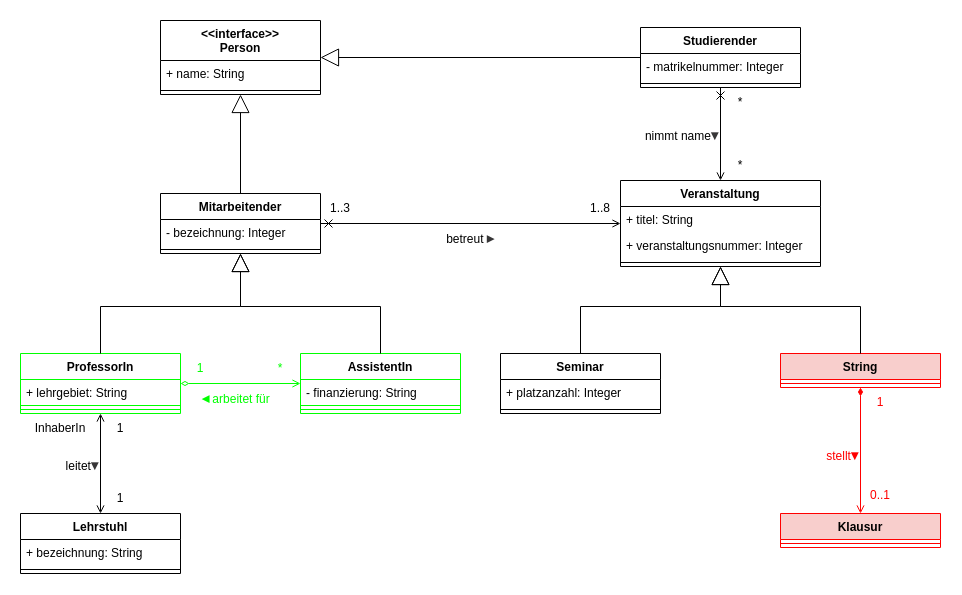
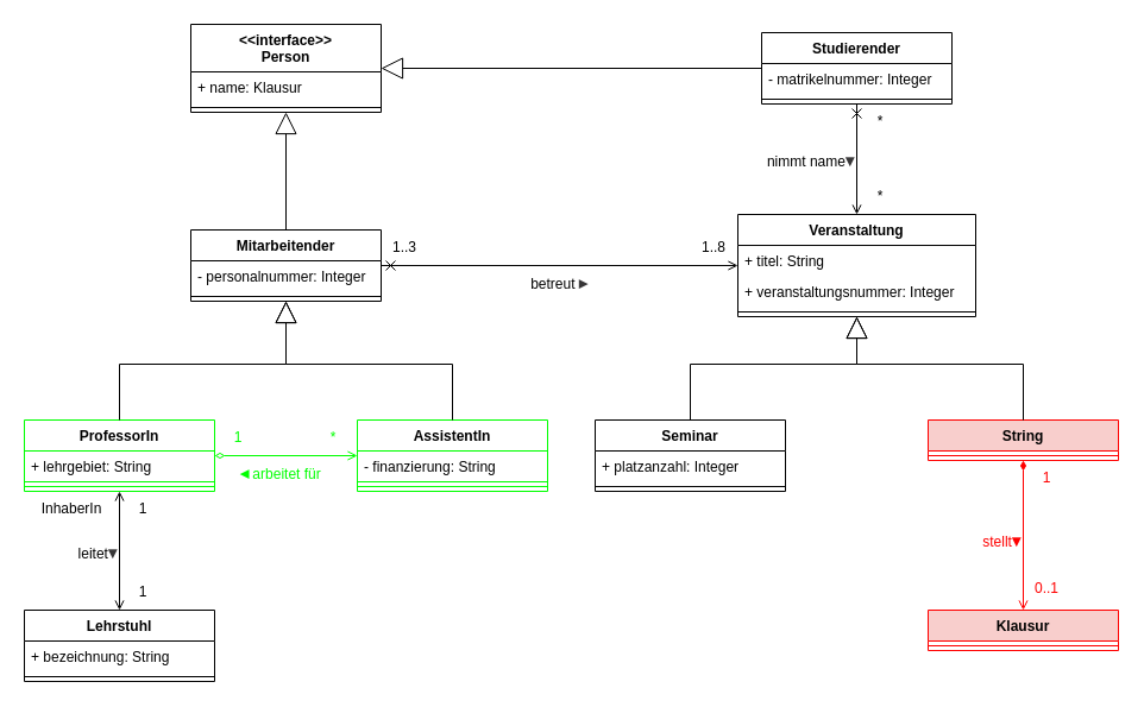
  <mxCell id="0" />
  <mxCell id="1" parent="0" />
  <mxCell id="2" value="1" style="text;html=1;strokeColor=none;fillColor=none;align=center;verticalAlign=middle;whiteSpace=wrap;rounded=0;fontStyle=0;fontColor=#00FF00;" parent="1" vertex="1"><mxGeometry x="170" y="353" width="60" height="30" as="geometry" /></mxCell>
  <mxCell id="3" value="*" style="text;html=1;strokeColor=none;fillColor=none;align=center;verticalAlign=middle;whiteSpace=wrap;rounded=0;fontStyle=0;fontColor=#00FF00;" parent="1" vertex="1"><mxGeometry x="250" y="353" width="60" height="30" as="geometry" /></mxCell>
  <mxCell id="4" value="&lt;&lt;interface&gt;&gt;&#10;Person" style="swimlane;fontStyle=1;align=center;verticalAlign=top;childLayout=stackLayout;horizontal=1;startSize=40;horizontalStack=0;resizeParent=1;resizeParentMax=0;resizeLast=0;collapsible=1;marginBottom=0;" parent="1" vertex="1"><mxGeometry x="160" y="20" width="160" height="74" as="geometry" /></mxCell>
- <mxCell id="5" value="+ name: String" style="text;strokeColor=none;fillColor=none;align=left;verticalAlign=top;spacingLeft=4;spacingRight=4;overflow=hidden;rotatable=0;points=[[0,0.5],[1,0.5]];portConstraint=eastwest;" parent="4" vertex="1"><mxGeometry y="40" width="160" height="26" as="geometry" /></mxCell>
+ <mxCell id="5" value="+ name: Klausur" style="text;strokeColor=none;fillColor=none;align=left;verticalAlign=top;spacingLeft=4;spacingRight=4;overflow=hidden;rotatable=0;points=[[0,0.5],[1,0.5]];portConstraint=eastwest;" parent="4" vertex="1"><mxGeometry y="40" width="160" height="26" as="geometry" /></mxCell>
  <mxCell id="6" value="" style="line;strokeWidth=1;fillColor=none;align=left;verticalAlign=middle;spacingTop=-1;spacingLeft=3;spacingRight=3;rotatable=0;labelPosition=right;points=[];portConstraint=eastwest;" parent="4" vertex="1"><mxGeometry y="66" width="160" height="8" as="geometry" /></mxCell>
  <mxCell id="7" value="Studierender" style="swimlane;fontStyle=1;align=center;verticalAlign=top;childLayout=stackLayout;horizontal=1;startSize=26;horizontalStack=0;resizeParent=1;resizeParentMax=0;resizeLast=0;collapsible=1;marginBottom=0;" parent="1" vertex="1"><mxGeometry x="640" y="27" width="160" height="60" as="geometry" /></mxCell>
  <mxCell id="8" value="- matrikelnummer: Integer" style="text;strokeColor=none;fillColor=none;align=left;verticalAlign=top;spacingLeft=4;spacingRight=4;overflow=hidden;rotatable=0;points=[[0,0.5],[1,0.5]];portConstraint=eastwest;" parent="7" vertex="1"><mxGeometry y="26" width="160" height="26" as="geometry" /></mxCell>
  <mxCell id="9" value="" style="line;strokeWidth=1;fillColor=none;align=left;verticalAlign=middle;spacingTop=-1;spacingLeft=3;spacingRight=3;rotatable=0;labelPosition=right;points=[];portConstraint=eastwest;" parent="7" vertex="1"><mxGeometry y="52" width="160" height="8" as="geometry" /></mxCell>
  <mxCell id="10" value="Veranstaltung" style="swimlane;fontStyle=1;align=center;verticalAlign=top;childLayout=stackLayout;horizontal=1;startSize=26;horizontalStack=0;resizeParent=1;resizeParentMax=0;resizeLast=0;collapsible=1;marginBottom=0;" parent="1" vertex="1"><mxGeometry x="620" y="180" width="200" height="86" as="geometry" /></mxCell>
  <mxCell id="11" value="+ titel: String" style="text;strokeColor=none;fillColor=none;align=left;verticalAlign=top;spacingLeft=4;spacingRight=4;overflow=hidden;rotatable=0;points=[[0,0.5],[1,0.5]];portConstraint=eastwest;" parent="10" vertex="1"><mxGeometry y="26" width="200" height="26" as="geometry" /></mxCell>
  <mxCell id="12" value="+ veranstaltungsnummer: Integer" style="text;strokeColor=none;fillColor=none;align=left;verticalAlign=top;spacingLeft=4;spacingRight=4;overflow=hidden;rotatable=0;points=[[0,0.5],[1,0.5]];portConstraint=eastwest;" parent="10" vertex="1"><mxGeometry y="52" width="200" height="26" as="geometry" /></mxCell>
  <mxCell id="13" value="" style="line;strokeWidth=1;fillColor=none;align=left;verticalAlign=middle;spacingTop=-1;spacingLeft=3;spacingRight=3;rotatable=0;labelPosition=right;points=[];portConstraint=eastwest;" parent="10" vertex="1"><mxGeometry y="78" width="200" height="8" as="geometry" /></mxCell>
  <mxCell id="14" value="Mitarbeitender" style="swimlane;fontStyle=1;align=center;verticalAlign=top;childLayout=stackLayout;horizontal=1;startSize=26;horizontalStack=0;resizeParent=1;resizeParentMax=0;resizeLast=0;collapsible=1;marginBottom=0;" parent="1" vertex="1"><mxGeometry x="160" y="193" width="160" height="60" as="geometry" /></mxCell>
- <mxCell id="15" value="- bezeichnung: Integer" style="text;strokeColor=none;fillColor=none;align=left;verticalAlign=top;spacingLeft=4;spacingRight=4;overflow=hidden;rotatable=0;points=[[0,0.5],[1,0.5]];portConstraint=eastwest;" parent="14" vertex="1"><mxGeometry y="26" width="160" height="26" as="geometry" /></mxCell>
+ <mxCell id="15" value="- personalnummer: Integer" style="text;strokeColor=none;fillColor=none;align=left;verticalAlign=top;spacingLeft=4;spacingRight=4;overflow=hidden;rotatable=0;points=[[0,0.5],[1,0.5]];portConstraint=eastwest;" parent="14" vertex="1"><mxGeometry y="26" width="160" height="26" as="geometry" /></mxCell>
  <mxCell id="16" value="" style="line;strokeWidth=1;fillColor=none;align=left;verticalAlign=middle;spacingTop=-1;spacingLeft=3;spacingRight=3;rotatable=0;labelPosition=right;points=[];portConstraint=eastwest;" parent="14" vertex="1"><mxGeometry y="52" width="160" height="8" as="geometry" /></mxCell>
  <mxCell id="17" value="Seminar" style="swimlane;fontStyle=1;align=center;verticalAlign=top;childLayout=stackLayout;horizontal=1;startSize=26;horizontalStack=0;resizeParent=1;resizeParentMax=0;resizeLast=0;collapsible=1;marginBottom=0;" parent="1" vertex="1"><mxGeometry x="500" y="353" width="160" height="60" as="geometry" /></mxCell>
  <mxCell id="18" value="+ platzanzahl: Integer" style="text;strokeColor=none;fillColor=none;align=left;verticalAlign=top;spacingLeft=4;spacingRight=4;overflow=hidden;rotatable=0;points=[[0,0.5],[1,0.5]];portConstraint=eastwest;" parent="17" vertex="1"><mxGeometry y="26" width="160" height="26" as="geometry" /></mxCell>
  <mxCell id="19" value="" style="line;strokeWidth=1;fillColor=none;align=left;verticalAlign=middle;spacingTop=-1;spacingLeft=3;spacingRight=3;rotatable=0;labelPosition=right;points=[];portConstraint=eastwest;" parent="17" vertex="1"><mxGeometry y="52" width="160" height="8" as="geometry" /></mxCell>
  <mxCell id="20" value="Klausur" style="swimlane;fontStyle=1;align=center;verticalAlign=top;childLayout=stackLayout;horizontal=1;startSize=26;horizontalStack=0;resizeParent=1;resizeParentMax=0;resizeLast=0;collapsible=1;marginBottom=0;fillColor=#f8cecc;strokeColor=#FF0000;" parent="1" vertex="1"><mxGeometry x="780" y="513" width="160" height="34" as="geometry" /></mxCell>
  <mxCell id="21" value="" style="line;strokeWidth=1;fillColor=#f8cecc;align=left;verticalAlign=middle;spacingTop=-1;spacingLeft=3;spacingRight=3;rotatable=0;labelPosition=right;points=[];portConstraint=eastwest;strokeColor=#FF0000;" parent="20" vertex="1"><mxGeometry y="26" width="160" height="8" as="geometry" /></mxCell>
  <mxCell id="22" value="" style="endArrow=block;endSize=16;endFill=0;html=1;rounded=0;" parent="1" source="7" target="4" edge="1"><mxGeometry width="160" relative="1" as="geometry"><mxPoint x="530" y="267" as="sourcePoint" /><mxPoint x="340" y="57" as="targetPoint" /></mxGeometry></mxCell>
  <mxCell id="23" value="" style="endArrow=block;endSize=16;endFill=0;html=1;rounded=0;" parent="1" source="14" target="4" edge="1"><mxGeometry width="160" relative="1" as="geometry"><mxPoint x="410" y="107" as="sourcePoint" /><mxPoint x="330" y="107" as="targetPoint" /></mxGeometry></mxCell>
  <mxCell id="24" value="String" style="swimlane;fontStyle=1;align=center;verticalAlign=top;childLayout=stackLayout;horizontal=1;startSize=26;horizontalStack=0;resizeParent=1;resizeParentMax=0;resizeLast=0;collapsible=1;marginBottom=0;fillColor=#f8cecc;strokeColor=#FF0000;" parent="1" vertex="1"><mxGeometry x="780" y="353" width="160" height="34" as="geometry" /></mxCell>
  <mxCell id="25" value="" style="line;strokeWidth=1;fillColor=#f8cecc;align=left;verticalAlign=middle;spacingTop=-1;spacingLeft=3;spacingRight=3;rotatable=0;labelPosition=right;points=[];portConstraint=eastwest;strokeColor=#FF0000;" parent="24" vertex="1"><mxGeometry y="26" width="160" height="8" as="geometry" /></mxCell>
  <mxCell id="26" value="" style="endArrow=block;endSize=16;endFill=0;html=1;rounded=0;" parent="1" source="17" target="10" edge="1"><mxGeometry width="160" relative="1" as="geometry"><mxPoint x="270" y="243" as="sourcePoint" /><mxPoint x="270" y="183" as="targetPoint" /><Array as="points"><mxPoint x="580" y="306" /><mxPoint x="720" y="306" /></Array></mxGeometry></mxCell>
  <mxCell id="27" value="" style="endArrow=block;endSize=16;endFill=0;html=1;rounded=0;" parent="1" source="24" target="10" edge="1"><mxGeometry width="160" relative="1" as="geometry"><mxPoint x="280" y="253" as="sourcePoint" /><mxPoint x="280" y="193" as="targetPoint" /><Array as="points"><mxPoint x="860" y="306" /><mxPoint x="720" y="306" /></Array></mxGeometry></mxCell>
  <mxCell id="28" value="ProfessorIn" style="swimlane;fontStyle=1;align=center;verticalAlign=top;childLayout=stackLayout;horizontal=1;startSize=26;horizontalStack=0;resizeParent=1;resizeParentMax=0;resizeLast=0;collapsible=1;marginBottom=0;strokeColor=#00FF00;" parent="1" vertex="1"><mxGeometry x="20" y="353" width="160" height="60" as="geometry" /></mxCell>
  <mxCell id="29" value="+ lehrgebiet: String" style="text;fillColor=none;align=left;verticalAlign=top;spacingLeft=4;spacingRight=4;overflow=hidden;rotatable=0;points=[[0,0.5],[1,0.5]];portConstraint=eastwest;strokeColor=#00FF00;" parent="28" vertex="1"><mxGeometry y="26" width="160" height="26" as="geometry" /></mxCell>
  <mxCell id="30" value="" style="line;strokeWidth=1;fillColor=none;align=left;verticalAlign=middle;spacingTop=-1;spacingLeft=3;spacingRight=3;rotatable=0;labelPosition=right;points=[];portConstraint=eastwest;strokeColor=#00FF00;" parent="28" vertex="1"><mxGeometry y="52" width="160" height="8" as="geometry" /></mxCell>
  <mxCell id="31" value="AssistentIn" style="swimlane;fontStyle=1;align=center;verticalAlign=top;childLayout=stackLayout;horizontal=1;startSize=26;horizontalStack=0;resizeParent=1;resizeParentMax=0;resizeLast=0;collapsible=1;marginBottom=0;strokeColor=#00FF00;" parent="1" vertex="1"><mxGeometry x="300" y="353" width="160" height="60" as="geometry" /></mxCell>
  <mxCell id="32" value="- finanzierung: String" style="text;fillColor=none;align=left;verticalAlign=top;spacingLeft=4;spacingRight=4;overflow=hidden;rotatable=0;points=[[0,0.5],[1,0.5]];portConstraint=eastwest;strokeColor=#00FF00;" parent="31" vertex="1"><mxGeometry y="26" width="160" height="26" as="geometry" /></mxCell>
  <mxCell id="33" value="" style="line;strokeWidth=1;fillColor=none;align=left;verticalAlign=middle;spacingTop=-1;spacingLeft=3;spacingRight=3;rotatable=0;labelPosition=right;points=[];portConstraint=eastwest;strokeColor=#00FF00;" parent="31" vertex="1"><mxGeometry y="52" width="160" height="8" as="geometry" /></mxCell>
  <mxCell id="34" value="Lehrstuhl" style="swimlane;fontStyle=1;align=center;verticalAlign=top;childLayout=stackLayout;horizontal=1;startSize=26;horizontalStack=0;resizeParent=1;resizeParentMax=0;resizeLast=0;collapsible=1;marginBottom=0;" parent="1" vertex="1"><mxGeometry x="20" y="513" width="160" height="60" as="geometry" /></mxCell>
  <mxCell id="35" value="+ bezeichnung: String" style="text;strokeColor=none;fillColor=none;align=left;verticalAlign=top;spacingLeft=4;spacingRight=4;overflow=hidden;rotatable=0;points=[[0,0.5],[1,0.5]];portConstraint=eastwest;" parent="34" vertex="1"><mxGeometry y="26" width="160" height="26" as="geometry" /></mxCell>
  <mxCell id="36" value="" style="line;strokeWidth=1;fillColor=none;align=left;verticalAlign=middle;spacingTop=-1;spacingLeft=3;spacingRight=3;rotatable=0;labelPosition=right;points=[];portConstraint=eastwest;" parent="34" vertex="1"><mxGeometry y="52" width="160" height="8" as="geometry" /></mxCell>
  <mxCell id="37" value="" style="endArrow=block;endSize=16;endFill=0;html=1;rounded=0;" parent="1" source="28" target="14" edge="1"><mxGeometry width="160" relative="1" as="geometry"><mxPoint x="230" y="243" as="sourcePoint" /><mxPoint x="230" y="183" as="targetPoint" /><Array as="points"><mxPoint x="100" y="306" /><mxPoint x="240" y="306" /></Array></mxGeometry></mxCell>
  <mxCell id="38" value="" style="endArrow=block;endSize=16;endFill=0;html=1;rounded=0;" parent="1" source="31" target="14" edge="1"><mxGeometry width="160" relative="1" as="geometry"><mxPoint x="167.91" y="377" as="sourcePoint" /><mxPoint x="212.09" y="303" as="targetPoint" /><Array as="points"><mxPoint x="380" y="306" /><mxPoint x="240" y="306" /></Array></mxGeometry></mxCell>
  <mxCell id="39" value="" style="endArrow=open;html=1;rounded=0;startArrow=open;startFill=0;endFill=0;" parent="1" source="34" target="28" edge="1"><mxGeometry width="50" height="50" relative="1" as="geometry"><mxPoint x="540" y="333" as="sourcePoint" /><mxPoint x="590" y="283" as="targetPoint" /></mxGeometry></mxCell>
  <mxCell id="40" value="" style="endArrow=cross;html=1;rounded=0;startArrow=open;startFill=0;endFill=0;" parent="1" source="10" target="7" edge="1"><mxGeometry width="50" height="50" relative="1" as="geometry"><mxPoint x="224.828" y="447" as="sourcePoint" /><mxPoint x="215.172" y="391" as="targetPoint" /></mxGeometry></mxCell>
  <mxCell id="41" value="" style="endArrow=cross;html=1;rounded=0;endFill=0;startArrow=open;startFill=0;" parent="1" source="10" target="14" edge="1"><mxGeometry width="50" height="50" relative="1" as="geometry"><mxPoint x="670" y="161" as="sourcePoint" /><mxPoint x="340" y="223" as="targetPoint" /></mxGeometry></mxCell>
  <mxCell id="42" value="" style="endArrow=diamondThin;html=1;rounded=0;startArrow=open;startFill=0;endFill=1;fillColor=#f8cecc;strokeColor=#FF0000;" parent="1" source="20" target="24" edge="1"><mxGeometry width="50" height="50" relative="1" as="geometry"><mxPoint x="670" y="187.4" as="sourcePoint" /><mxPoint x="350" y="255.88" as="targetPoint" /></mxGeometry></mxCell>
  <mxCell id="43" value="" style="endArrow=diamondThin;html=1;rounded=0;startArrow=open;startFill=0;endFill=0;strokeColor=#00FF00;" parent="1" source="31" target="28" edge="1"><mxGeometry width="50" height="50" relative="1" as="geometry"><mxPoint x="630" y="187.4" as="sourcePoint" /><mxPoint x="310" y="255.88" as="targetPoint" /></mxGeometry></mxCell>
  <mxCell id="44" value="*" style="text;html=1;strokeColor=none;fillColor=none;align=center;verticalAlign=middle;whiteSpace=wrap;rounded=0;" parent="1" vertex="1"><mxGeometry x="710" y="150" width="60" height="30" as="geometry" /></mxCell>
  <mxCell id="45" value="*" style="text;html=1;strokeColor=none;fillColor=none;align=center;verticalAlign=middle;whiteSpace=wrap;rounded=0;" parent="1" vertex="1"><mxGeometry x="710" y="87" width="60" height="30" as="geometry" /></mxCell>
  <mxCell id="46" value="1..3" style="text;html=1;strokeColor=none;fillColor=none;align=center;verticalAlign=middle;whiteSpace=wrap;rounded=0;fontStyle=0" parent="1" vertex="1"><mxGeometry x="310" y="193" width="60" height="30" as="geometry" /></mxCell>
  <mxCell id="47" value="0..1" style="text;html=1;strokeColor=none;fillColor=none;align=center;verticalAlign=middle;whiteSpace=wrap;rounded=0;fontColor=#FF0000;" parent="1" vertex="1"><mxGeometry x="850" y="480" width="60" height="30" as="geometry" /></mxCell>
  <mxCell id="48" value="1..8" style="text;html=1;strokeColor=none;fillColor=none;align=center;verticalAlign=middle;whiteSpace=wrap;rounded=0;" parent="1" vertex="1"><mxGeometry x="570" y="193" width="60" height="30" as="geometry" /></mxCell>
  <mxCell id="49" value="1" style="text;html=1;strokeColor=none;fillColor=none;align=center;verticalAlign=middle;whiteSpace=wrap;rounded=0;fontStyle=0" parent="1" vertex="1"><mxGeometry x="90" y="483" width="60" height="30" as="geometry" /></mxCell>
  <mxCell id="50" value="1" style="text;html=1;strokeColor=none;fillColor=none;align=center;verticalAlign=middle;whiteSpace=wrap;rounded=0;fontStyle=0" parent="1" vertex="1"><mxGeometry x="90" y="413" width="60" height="30" as="geometry" /></mxCell>
  <mxCell id="51" value="InhaberIn" style="text;html=1;strokeColor=none;fillColor=none;align=center;verticalAlign=middle;whiteSpace=wrap;rounded=0;" parent="1" vertex="1"><mxGeometry x="20" y="413" width="80" height="30" as="geometry" /></mxCell>
  <mxCell id="52" value="1" style="text;html=1;strokeColor=none;fillColor=none;align=center;verticalAlign=middle;whiteSpace=wrap;rounded=0;fontColor=#FF0000;" parent="1" vertex="1"><mxGeometry x="850" y="387" width="60" height="30" as="geometry" /></mxCell>
  <mxCell id="53" value="betreut&amp;nbsp;&lt;span style=&quot;color: rgb(55 , 54 , 55)&quot;&gt;&lt;b&gt;&lt;font style=&quot;font-size: 14px&quot;&gt;▸&lt;/font&gt;&lt;/b&gt;&lt;/span&gt;" style="text;html=1;strokeColor=none;fillColor=none;align=center;verticalAlign=middle;whiteSpace=wrap;rounded=0;" parent="1" vertex="1"><mxGeometry x="430" y="223" width="80" height="30" as="geometry" /></mxCell>
  <mxCell id="54" value="nimmt name&lt;font color=&quot;#373637&quot;&gt;&lt;span style=&quot;font-size: 14px&quot;&gt;&lt;b&gt;▾&lt;/b&gt;&lt;/span&gt;&lt;/font&gt;" style="text;html=1;strokeColor=none;fillColor=none;align=right;verticalAlign=middle;whiteSpace=wrap;rounded=0;" parent="1" vertex="1"><mxGeometry x="640" y="120" width="80" height="30" as="geometry" /></mxCell>
  <mxCell id="55" value="&lt;span style=&quot;font-family: helvetica; font-style: normal; letter-spacing: normal; text-align: center; text-indent: 0px; text-transform: none; word-spacing: 0px; display: inline; float: none;&quot;&gt;&lt;font size=&quot;1&quot;&gt;&lt;b style=&quot;font-size: 14px&quot;&gt;◂&lt;/b&gt;&lt;/font&gt;&lt;/span&gt;&lt;span style=&quot;font-family: helvetica; font-size: 12px; font-style: normal; font-weight: 400; letter-spacing: normal; text-align: center; text-indent: 0px; text-transform: none; word-spacing: 0px; display: inline; float: none;&quot;&gt; arbeitet für&lt;/span&gt;" style="text;whiteSpace=wrap;html=1;fontSize=14;fontFamily=Helvetica;fontColor=#00FF00;" parent="1" vertex="1"><mxGeometry x="200" y="383" width="80" height="30" as="geometry" /></mxCell>
  <mxCell id="56" value="stellt&lt;b style=&quot;font-size: 14px;&quot;&gt;▾&lt;/b&gt;" style="text;html=1;strokeColor=none;fillColor=none;align=right;verticalAlign=middle;whiteSpace=wrap;rounded=0;fontColor=#FF0000;" parent="1" vertex="1"><mxGeometry x="780" y="440" width="80" height="30" as="geometry" /></mxCell>
  <mxCell id="57" value="leitet&lt;b style=&quot;color: rgb(55 , 54 , 55) ; font-size: 14px&quot;&gt;▾&lt;/b&gt;" style="text;html=1;strokeColor=none;fillColor=none;align=right;verticalAlign=middle;whiteSpace=wrap;rounded=0;" parent="1" vertex="1"><mxGeometry x="20" y="450" width="80" height="30" as="geometry" /></mxCell>
